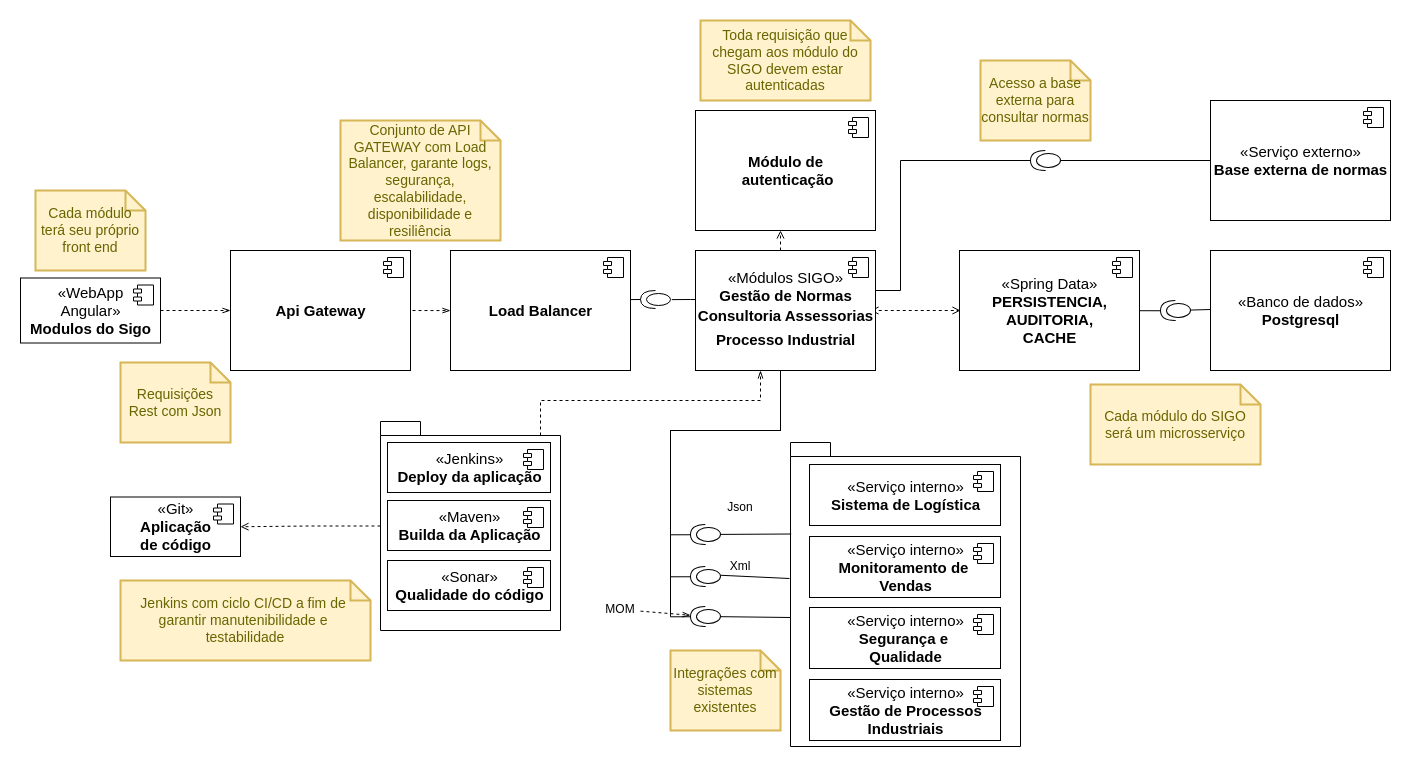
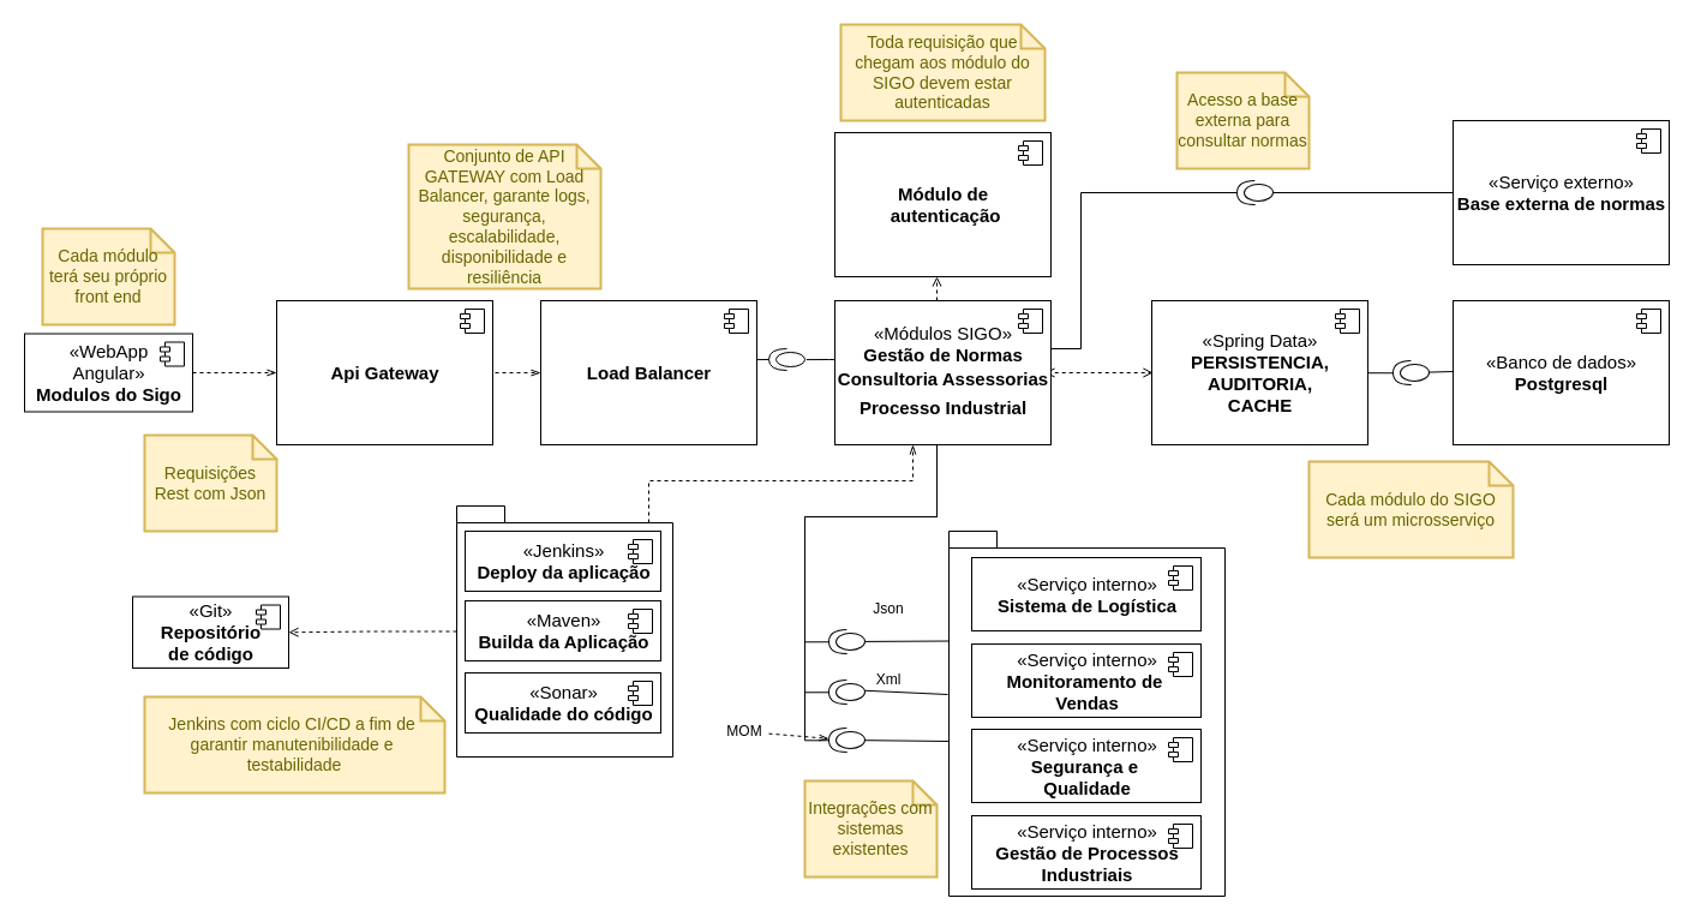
  <mxCell id="0" />
  <mxCell id="1" parent="0" />
  <mxCell id="2" value="" style="edgeStyle=orthogonalEdgeStyle;rounded=0;orthogonalLoop=1;jettySize=auto;html=1;dashed=1;" edge="1" parent="1"><mxGeometry relative="1" as="geometry"><mxPoint x="627.5" y="309" as="sourcePoint" /></mxGeometry></mxCell>
  <mxCell id="3" style="edgeStyle=none;rounded=0;orthogonalLoop=1;jettySize=auto;html=1;entryX=0;entryY=0.5;entryDx=10;entryDy=0;entryPerimeter=0;dashed=1;startArrow=none;startFill=0;endArrow=openThin;endFill=0;" edge="1" parent="1"><mxGeometry relative="1" as="geometry"><mxPoint x="160" y="310" as="sourcePoint" /><mxPoint x="230" y="310" as="targetPoint" /></mxGeometry></mxCell>
  <mxCell id="4" value="" style="edgeStyle=orthogonalEdgeStyle;rounded=0;orthogonalLoop=1;jettySize=auto;html=1;dashed=1;" edge="1" parent="1"><mxGeometry relative="1" as="geometry"><mxPoint x="627.5" y="509" as="sourcePoint" /></mxGeometry></mxCell>
  <mxCell id="5" style="edgeStyle=orthogonalEdgeStyle;rounded=0;orthogonalLoop=1;jettySize=auto;html=1;dashed=1;startArrow=none;startFill=0;endArrow=open;endFill=0;entryX=1;entryY=0.5;entryDx=0;entryDy=0;" edge="1" parent="1" source="7" target="41"><mxGeometry relative="1" as="geometry"><mxPoint x="250" y="526" as="targetPoint" /></mxGeometry></mxCell>
  <mxCell id="6" style="edgeStyle=orthogonalEdgeStyle;rounded=0;orthogonalLoop=1;jettySize=auto;html=1;dashed=1;startArrow=none;startFill=0;endArrow=openThin;endFill=0;" edge="1" parent="1"><mxGeometry relative="1" as="geometry"><mxPoint x="540" y="531" as="sourcePoint" /><mxPoint x="760" y="370" as="targetPoint" /><Array as="points"><mxPoint x="540" y="400" /><mxPoint x="760" y="400" /></Array></mxGeometry></mxCell>
  <mxCell id="7" value="" style="shape=folder;fontStyle=1;spacingTop=10;tabWidth=40;tabHeight=14;tabPosition=left;html=1;" vertex="1" parent="1"><mxGeometry x="380" y="421" width="180" height="209" as="geometry" /></mxCell>
  <mxCell id="8" value="" style="shape=folder;fontStyle=1;spacingTop=10;tabWidth=40;tabHeight=14;tabPosition=left;html=1;" vertex="1" parent="1"><mxGeometry x="790" y="442" width="230" height="304" as="geometry" /></mxCell>
  <mxCell id="9" value="" style="rounded=0;orthogonalLoop=1;jettySize=auto;html=1;startArrow=none;startFill=0;endArrow=none;endFill=0;entryX=0.003;entryY=0.301;entryDx=0;entryDy=0;entryPerimeter=0;" edge="1" parent="1" source="10" target="8"><mxGeometry relative="1" as="geometry"><mxPoint x="792" y="539" as="targetPoint" /></mxGeometry></mxCell>
  <mxCell id="10" value="" style="shape=providedRequiredInterface;html=1;verticalLabelPosition=bottom;rotation=-1;direction=west;" vertex="1" parent="1"><mxGeometry x="690" y="524" width="30" height="20" as="geometry" /></mxCell>
  <mxCell id="11" value="" style="rounded=0;orthogonalLoop=1;jettySize=auto;html=1;startArrow=none;startFill=0;endArrow=none;endFill=0;" edge="1" parent="1"><mxGeometry relative="1" as="geometry"><mxPoint x="720.016" y="574.772" as="sourcePoint" /><mxPoint x="789" y="578" as="targetPoint" /></mxGeometry></mxCell>
  <mxCell id="12" value="" style="shape=providedRequiredInterface;html=1;verticalLabelPosition=bottom;rotation=-1;direction=west;" vertex="1" parent="1"><mxGeometry x="690" y="566" width="30" height="20" as="geometry" /></mxCell>
  <mxCell id="13" value="" style="rounded=0;orthogonalLoop=1;jettySize=auto;html=1;startArrow=none;startFill=0;endArrow=none;endFill=0;" edge="1" parent="1" source="14"><mxGeometry relative="1" as="geometry"><mxPoint x="790" y="617" as="targetPoint" /></mxGeometry></mxCell>
  <mxCell id="14" value="" style="shape=providedRequiredInterface;html=1;verticalLabelPosition=bottom;rotation=-1;direction=west;" vertex="1" parent="1"><mxGeometry x="690" y="606" width="30" height="20" as="geometry" /></mxCell>
  <mxCell id="15" style="edgeStyle=orthogonalEdgeStyle;rounded=0;orthogonalLoop=1;jettySize=auto;html=1;entryX=1;entryY=0.5;entryDx=0;entryDy=0;entryPerimeter=0;startArrow=none;startFill=0;endArrow=none;endFill=0;" edge="1" parent="1" target="10"><mxGeometry relative="1" as="geometry"><mxPoint x="780" y="370" as="sourcePoint" /><Array as="points"><mxPoint x="780" y="430" /><mxPoint x="670" y="430" /><mxPoint x="670" y="534" /></Array></mxGeometry></mxCell>
  <mxCell id="16" style="edgeStyle=orthogonalEdgeStyle;rounded=0;orthogonalLoop=1;jettySize=auto;html=1;entryX=1;entryY=0.5;entryDx=0;entryDy=0;entryPerimeter=0;startArrow=none;startFill=0;endArrow=none;endFill=0;" edge="1" parent="1" target="12"><mxGeometry relative="1" as="geometry"><mxPoint x="780" y="370" as="sourcePoint" /><Array as="points"><mxPoint x="780" y="430" /><mxPoint x="670" y="430" /><mxPoint x="670" y="576" /></Array></mxGeometry></mxCell>
  <mxCell id="17" style="edgeStyle=orthogonalEdgeStyle;rounded=0;orthogonalLoop=1;jettySize=auto;html=1;entryX=1;entryY=0.5;entryDx=0;entryDy=0;entryPerimeter=0;startArrow=none;startFill=0;endArrow=none;endFill=0;" edge="1" parent="1" target="14"><mxGeometry relative="1" as="geometry"><mxPoint x="780" y="370" as="sourcePoint" /><Array as="points"><mxPoint x="780" y="430" /><mxPoint x="670" y="430" /><mxPoint x="670" y="616" /></Array></mxGeometry></mxCell>
  <mxCell id="18" style="rounded=0;orthogonalLoop=1;jettySize=auto;html=1;entryX=-0.043;entryY=0.382;entryDx=0;entryDy=0;entryPerimeter=0;startArrow=none;startFill=0;endArrow=none;endFill=0;exitX=0.056;exitY=0.426;exitDx=0;exitDy=0;exitPerimeter=0;" edge="1" parent="1"><mxGeometry relative="1" as="geometry"><mxPoint x="700.08" y="299.12" as="sourcePoint" /><mxPoint x="671.29" y="299.124" as="targetPoint" /><Array as="points"><mxPoint x="690" y="299" /></Array></mxGeometry></mxCell>
  <mxCell id="19" value="" style="edgeStyle=none;rounded=0;orthogonalLoop=1;jettySize=auto;html=1;startArrow=none;startFill=0;endArrow=open;endFill=0;dashed=1;" edge="1" parent="1"><mxGeometry relative="1" as="geometry"><mxPoint x="780" y="250" as="sourcePoint" /><mxPoint x="780" y="230" as="targetPoint" /></mxGeometry></mxCell>
  <mxCell id="20" value="" style="edgeStyle=none;rounded=0;orthogonalLoop=1;jettySize=auto;html=1;startArrow=open;startFill=0;endArrow=open;endFill=0;entryX=0;entryY=0.5;entryDx=10;entryDy=0;entryPerimeter=0;dashed=1;" edge="1" parent="1"><mxGeometry relative="1" as="geometry"><mxPoint x="870" y="310" as="sourcePoint" /><mxPoint x="960" y="310" as="targetPoint" /></mxGeometry></mxCell>
  <mxCell id="21" value="" style="shape=providedRequiredInterface;html=1;verticalLabelPosition=bottom;rotation=0;direction=west;" vertex="1" parent="1"><mxGeometry x="640" y="290" width="30" height="18" as="geometry" /></mxCell>
  <mxCell id="22" value="Json" style="text;html=1;strokeColor=none;fillColor=none;align=center;verticalAlign=middle;whiteSpace=wrap;rounded=0;" vertex="1" parent="1"><mxGeometry x="720" y="497" width="40" height="20" as="geometry" /></mxCell>
  <mxCell id="23" value="Xml" style="text;html=1;strokeColor=none;fillColor=none;align=center;verticalAlign=middle;whiteSpace=wrap;rounded=0;" vertex="1" parent="1"><mxGeometry x="720" y="556" width="40" height="20" as="geometry" /></mxCell>
  <mxCell id="24" value="" style="edgeStyle=none;rounded=0;orthogonalLoop=1;jettySize=auto;html=1;dashed=1;startArrow=none;startFill=0;endArrow=openThin;endFill=0;" edge="1" parent="1" source="25" target="14"><mxGeometry relative="1" as="geometry" /></mxCell>
  <mxCell id="25" value="MOM" style="text;html=1;strokeColor=none;fillColor=none;align=center;verticalAlign=middle;whiteSpace=wrap;rounded=0;" vertex="1" parent="1"><mxGeometry x="600" y="598" width="40" height="22" as="geometry" /></mxCell>
  <mxCell id="26" value="Toda requisição que chegam aos módulo do SIGO devem estar autenticadas" style="shape=note;strokeWidth=2;fontSize=14;size=20;whiteSpace=wrap;html=1;fillColor=#fff2cc;strokeColor=#d6b656;fontColor=#666600;" vertex="1" parent="1"><mxGeometry x="700" y="20" width="170" height="80" as="geometry" /></mxCell>
  <mxCell id="27" value="Conjunto de API GATEWAY com Load Balancer, garante logs, segurança, escalabilidade, disponibilidade e resiliência" style="shape=note;strokeWidth=2;fontSize=14;size=20;whiteSpace=wrap;html=1;fillColor=#fff2cc;strokeColor=#d6b656;fontColor=#666600;" vertex="1" parent="1"><mxGeometry x="340" y="120" width="160" height="120" as="geometry" /></mxCell>
  <mxCell id="28" value="Integrações com sistemas existentes" style="shape=note;strokeWidth=2;fontSize=14;size=20;whiteSpace=wrap;html=1;fillColor=#fff2cc;strokeColor=#d6b656;fontColor=#666600;" vertex="1" parent="1"><mxGeometry x="670" y="650" width="110.0" height="80" as="geometry" /></mxCell>
  <mxCell id="29" style="edgeStyle=none;rounded=0;orthogonalLoop=1;jettySize=auto;html=1;entryX=0;entryY=0;entryDx=0;entryDy=50;entryPerimeter=0;dashed=1;startArrow=none;startFill=0;endArrow=openThin;endFill=0;exitX=1;exitY=0.5;exitDx=0;exitDy=0;" edge="1" parent="1"><mxGeometry relative="1" as="geometry"><mxPoint x="400" y="310" as="sourcePoint" /><mxPoint x="450" y="310.09" as="targetPoint" /></mxGeometry></mxCell>
  <mxCell id="30" value="Jenkins com ciclo CI/CD a fim de&amp;nbsp;&lt;br&gt;garantir manutenibilidade e&amp;nbsp;&lt;br&gt;testabilidade" style="shape=note;strokeWidth=2;fontSize=14;size=20;whiteSpace=wrap;html=1;fillColor=#fff2cc;strokeColor=#d6b656;fontColor=#666600;" vertex="1" parent="1"><mxGeometry x="120" y="580" width="250" height="80" as="geometry" /></mxCell>
  <mxCell id="31" style="edgeStyle=none;rounded=0;orthogonalLoop=1;jettySize=auto;html=1;entryX=1;entryY=0.5;entryDx=0;entryDy=0;entryPerimeter=0;startArrow=none;startFill=0;endArrow=none;endFill=0;" edge="1" parent="1" target="34"><mxGeometry relative="1" as="geometry"><mxPoint x="1130" y="310.196" as="sourcePoint" /></mxGeometry></mxCell>
  <mxCell id="32" style="edgeStyle=none;rounded=0;orthogonalLoop=1;jettySize=auto;html=1;entryX=1;entryY=0.5;entryDx=0;entryDy=0;entryPerimeter=0;startArrow=none;startFill=0;endArrow=none;endFill=0;exitX=0.997;exitY=0.41;exitDx=0;exitDy=0;exitPerimeter=0;" edge="1" parent="1" target="21"><mxGeometry relative="1" as="geometry"><mxPoint x="619.46" y="299.2" as="sourcePoint" /></mxGeometry></mxCell>
  <mxCell id="33" value="" style="rounded=0;orthogonalLoop=1;jettySize=auto;html=1;startArrow=none;startFill=0;endArrow=none;endFill=0;" edge="1" parent="1" source="34"><mxGeometry relative="1" as="geometry"><mxPoint x="1210" y="309" as="targetPoint" /></mxGeometry></mxCell>
  <mxCell id="34" value="" style="shape=providedRequiredInterface;html=1;verticalLabelPosition=bottom;rotation=-1;direction=west;" vertex="1" parent="1"><mxGeometry x="1160" y="300" width="30" height="20" as="geometry" /></mxCell>
  <mxCell id="35" value="Requisições Rest com Json" style="shape=note;strokeWidth=2;fontSize=14;size=20;whiteSpace=wrap;html=1;fillColor=#fff2cc;strokeColor=#d6b656;fontColor=#666600;" vertex="1" parent="1"><mxGeometry x="120" y="362" width="110.0" height="80" as="geometry" /></mxCell>
  <mxCell id="36" value="" style="edgeStyle=none;rounded=0;orthogonalLoop=1;jettySize=auto;html=1;startArrow=none;startFill=0;endArrow=none;endFill=0;entryX=0.056;entryY=0.5;entryDx=0;entryDy=0;entryPerimeter=0;" edge="1" parent="1" source="38"><mxGeometry relative="1" as="geometry"><mxPoint x="1210.08" y="160" as="targetPoint" /></mxGeometry></mxCell>
  <mxCell id="37" style="edgeStyle=orthogonalEdgeStyle;rounded=0;orthogonalLoop=1;jettySize=auto;html=1;startArrow=none;startFill=0;endArrow=none;endFill=0;entryX=1;entryY=0.25;entryDx=0;entryDy=0;" edge="1" parent="1" source="38"><mxGeometry relative="1" as="geometry"><mxPoint x="870" y="280" as="targetPoint" /><Array as="points"><mxPoint x="900" y="160" /><mxPoint x="900" y="290" /><mxPoint x="870" y="290" /></Array></mxGeometry></mxCell>
  <mxCell id="38" value="" style="shape=providedRequiredInterface;html=1;verticalLabelPosition=bottom;rotation=-1;direction=west;" vertex="1" parent="1"><mxGeometry x="1030" y="150" width="30" height="20" as="geometry" /></mxCell>
  <mxCell id="39" value="Cada módulo do SIGO será um microsserviço" style="shape=note;strokeWidth=2;fontSize=14;size=20;whiteSpace=wrap;html=1;fillColor=#fff2cc;strokeColor=#d6b656;fontColor=#666600;" vertex="1" parent="1"><mxGeometry x="1090" y="384" width="170" height="80" as="geometry" /></mxCell>
  <mxCell id="40" value="Acesso a base externa para consultar normas" style="shape=note;strokeWidth=2;fontSize=14;size=20;whiteSpace=wrap;html=1;fillColor=#fff2cc;strokeColor=#d6b656;fontColor=#666600;" vertex="1" parent="1"><mxGeometry x="980" y="60" width="110.0" height="80" as="geometry" /></mxCell>
- <mxCell id="41" value="&lt;font style=&quot;font-size: 15px&quot;&gt;«Git»&lt;br&gt;&lt;b&gt;Aplicação &lt;br&gt;de código&lt;/b&gt;&lt;/font&gt;" style="html=1;dropTarget=0;sketch=0;" vertex="1" parent="1"><mxGeometry x="110" y="496.5" width="130" height="59.5" as="geometry" /></mxCell>
+ <mxCell id="41" value="&lt;font style=&quot;font-size: 15px&quot;&gt;«Git»&lt;br&gt;&lt;b&gt;Repositório &lt;br&gt;de código&lt;/b&gt;&lt;/font&gt;" style="html=1;dropTarget=0;sketch=0;" vertex="1" parent="1"><mxGeometry x="110" y="496.5" width="130" height="59.5" as="geometry" /></mxCell>
  <mxCell id="42" value="" style="shape=module;jettyWidth=8;jettyHeight=4;" vertex="1" parent="41"><mxGeometry x="1" width="20" height="20" relative="1" as="geometry"><mxPoint x="-27" y="7" as="offset" /></mxGeometry></mxCell>
  <mxCell id="43" value="&lt;font style=&quot;font-size: 15px&quot;&gt;«Jenkins»&lt;br&gt;&lt;b&gt;Deploy da aplicação&lt;/b&gt;&lt;/font&gt;" style="html=1;dropTarget=0;sketch=0;" vertex="1" parent="1"><mxGeometry x="387" y="442" width="163" height="50" as="geometry" /></mxCell>
  <mxCell id="44" value="" style="shape=module;jettyWidth=8;jettyHeight=4;" vertex="1" parent="43"><mxGeometry x="1" width="20" height="20" relative="1" as="geometry"><mxPoint x="-27" y="7" as="offset" /></mxGeometry></mxCell>
  <mxCell id="45" value="&lt;font style=&quot;font-size: 15px&quot;&gt;«Maven»&lt;br&gt;&lt;b&gt;Builda da Aplicação&lt;/b&gt;&lt;/font&gt;" style="html=1;dropTarget=0;sketch=0;" vertex="1" parent="1"><mxGeometry x="387" y="500" width="163" height="50" as="geometry" /></mxCell>
  <mxCell id="46" value="" style="shape=module;jettyWidth=8;jettyHeight=4;" vertex="1" parent="45"><mxGeometry x="1" width="20" height="20" relative="1" as="geometry"><mxPoint x="-27" y="7" as="offset" /></mxGeometry></mxCell>
  <mxCell id="47" value="&lt;font style=&quot;font-size: 15px&quot;&gt;«Sonar»&lt;br&gt;&lt;b&gt;Qualidade do código&lt;/b&gt;&lt;/font&gt;" style="html=1;dropTarget=0;sketch=0;" vertex="1" parent="1"><mxGeometry x="387" y="560" width="163" height="50" as="geometry" /></mxCell>
  <mxCell id="48" value="" style="shape=module;jettyWidth=8;jettyHeight=4;" vertex="1" parent="47"><mxGeometry x="1" width="20" height="20" relative="1" as="geometry"><mxPoint x="-27" y="7" as="offset" /></mxGeometry></mxCell>
  <mxCell id="49" value="«Serviço interno»&lt;br style=&quot;font-size: 15px&quot;&gt;&lt;b style=&quot;font-size: 15px&quot;&gt;Sistema de Logística&lt;/b&gt;" style="html=1;dropTarget=0;sketch=0;fontSize=15;" vertex="1" parent="1"><mxGeometry x="809" y="464" width="191" height="61" as="geometry" /></mxCell>
  <mxCell id="50" value="" style="shape=module;jettyWidth=8;jettyHeight=4;" vertex="1" parent="49"><mxGeometry x="1" width="20" height="20" relative="1" as="geometry"><mxPoint x="-27" y="7" as="offset" /></mxGeometry></mxCell>
  <mxCell id="51" value="«Serviço interno»&lt;br style=&quot;font-size: 15px&quot;&gt;&lt;b style=&quot;font-size: 15px&quot;&gt;Monitoramento de&amp;nbsp;&lt;br style=&quot;font-size: 15px&quot;&gt;Vendas&lt;br style=&quot;font-size: 15px&quot;&gt;&lt;/b&gt;" style="html=1;dropTarget=0;sketch=0;fontSize=15;" vertex="1" parent="1"><mxGeometry x="809" y="536" width="191" height="61" as="geometry" /></mxCell>
  <mxCell id="52" value="" style="shape=module;jettyWidth=8;jettyHeight=4;" vertex="1" parent="51"><mxGeometry x="1" width="20" height="20" relative="1" as="geometry"><mxPoint x="-27" y="7" as="offset" /></mxGeometry></mxCell>
  <mxCell id="53" value="«Serviço interno»&lt;br style=&quot;font-size: 15px&quot;&gt;&lt;b style=&quot;font-size: 15px&quot;&gt;Segurança e&amp;nbsp;&lt;br style=&quot;font-size: 15px&quot;&gt;Qualidade&lt;br style=&quot;font-size: 15px&quot;&gt;&lt;/b&gt;" style="html=1;dropTarget=0;sketch=0;fontSize=15;" vertex="1" parent="1"><mxGeometry x="809" y="607" width="191" height="61" as="geometry" /></mxCell>
  <mxCell id="54" value="" style="shape=module;jettyWidth=8;jettyHeight=4;" vertex="1" parent="53"><mxGeometry x="1" width="20" height="20" relative="1" as="geometry"><mxPoint x="-27" y="7" as="offset" /></mxGeometry></mxCell>
  <mxCell id="55" value="«Serviço interno»&lt;br style=&quot;font-size: 15px&quot;&gt;&lt;b style=&quot;font-size: 15px&quot;&gt;Gestão de Processos&lt;br style=&quot;font-size: 15px&quot;&gt;Industriais&lt;br style=&quot;font-size: 15px&quot;&gt;&lt;/b&gt;" style="html=1;dropTarget=0;sketch=0;fontSize=15;" vertex="1" parent="1"><mxGeometry x="809" y="679" width="191" height="61" as="geometry" /></mxCell>
  <mxCell id="56" value="" style="shape=module;jettyWidth=8;jettyHeight=4;" vertex="1" parent="55"><mxGeometry x="1" width="20" height="20" relative="1" as="geometry"><mxPoint x="-27" y="7" as="offset" /></mxGeometry></mxCell>
  <mxCell id="57" value="&lt;font style=&quot;font-size: 15px&quot;&gt;«WebApp &lt;br&gt;Angular»&lt;br&gt;&lt;b&gt;Modulos do Sigo&lt;/b&gt;&lt;/font&gt;" style="html=1;dropTarget=0;sketch=0;" vertex="1" parent="1"><mxGeometry x="20" y="277.5" width="140" height="65" as="geometry" /></mxCell>
  <mxCell id="58" value="" style="shape=module;jettyWidth=8;jettyHeight=4;" vertex="1" parent="57"><mxGeometry x="1" width="20" height="20" relative="1" as="geometry"><mxPoint x="-27" y="7" as="offset" /></mxGeometry></mxCell>
  <mxCell id="59" value="&lt;b&gt;&lt;font style=&quot;font-size: 15px&quot;&gt;Api Gateway&lt;/font&gt;&lt;/b&gt;" style="html=1;dropTarget=0;sketch=0;" vertex="1" parent="1"><mxGeometry x="230" y="250" width="180" height="120" as="geometry" /></mxCell>
  <mxCell id="60" value="" style="shape=module;jettyWidth=8;jettyHeight=4;" vertex="1" parent="59"><mxGeometry x="1" width="20" height="20" relative="1" as="geometry"><mxPoint x="-27" y="7" as="offset" /></mxGeometry></mxCell>
  <mxCell id="61" value="&lt;b&gt;&lt;font style=&quot;font-size: 15px&quot;&gt;Load Balancer&lt;/font&gt;&lt;/b&gt;" style="html=1;dropTarget=0;sketch=0;" vertex="1" parent="1"><mxGeometry x="450" y="250" width="180" height="120" as="geometry" /></mxCell>
  <mxCell id="62" value="" style="shape=module;jettyWidth=8;jettyHeight=4;" vertex="1" parent="61"><mxGeometry x="1" width="20" height="20" relative="1" as="geometry"><mxPoint x="-27" y="7" as="offset" /></mxGeometry></mxCell>
  <mxCell id="63" value="&lt;font style=&quot;font-size: 15px&quot;&gt;«Módulos SIGO»&lt;b&gt;&lt;font style=&quot;font-size: 15px&quot;&gt;&lt;br&gt;&lt;/font&gt;&lt;/b&gt;&lt;b&gt;&lt;span style=&quot;line-height: 115%&quot;&gt;Gestão de Normas&lt;br&gt;&lt;/span&gt;&lt;/b&gt;&lt;b style=&quot;text-align: justify ; text-indent: 35.45pt&quot;&gt;&lt;span style=&quot;line-height: 150%&quot;&gt;Consultoria Assessorias&lt;br&gt;&lt;/span&gt;&lt;/b&gt;&lt;b style=&quot;text-align: justify ; text-indent: 35.45pt&quot;&gt;&lt;span style=&quot;line-height: 150%&quot;&gt;Processo Industrial&lt;/span&gt;&lt;/b&gt;&lt;/font&gt;&lt;b style=&quot;text-align: justify ; text-indent: 35.45pt&quot;&gt;&lt;span style=&quot;font-size: 12.0pt ; line-height: 150% ; font-family: &amp;#34;times new roman&amp;#34; , serif&quot;&gt;&lt;br&gt;&lt;/span&gt;&lt;/b&gt;" style="html=1;dropTarget=0;sketch=0;" vertex="1" parent="1"><mxGeometry x="695" y="250" width="180" height="120" as="geometry" /></mxCell>
  <mxCell id="64" value="" style="shape=module;jettyWidth=8;jettyHeight=4;" vertex="1" parent="63"><mxGeometry x="1" width="20" height="20" relative="1" as="geometry"><mxPoint x="-27" y="7" as="offset" /></mxGeometry></mxCell>
  <mxCell id="65" value="&lt;b style=&quot;font-size: 15px&quot;&gt;Módulo de&lt;br&gt;&amp;nbsp;autenticação&lt;/b&gt;" style="html=1;dropTarget=0;sketch=0;" vertex="1" parent="1"><mxGeometry x="695" y="110" width="180" height="120" as="geometry" /></mxCell>
  <mxCell id="66" value="" style="shape=module;jettyWidth=8;jettyHeight=4;" vertex="1" parent="65"><mxGeometry x="1" width="20" height="20" relative="1" as="geometry"><mxPoint x="-27" y="7" as="offset" /></mxGeometry></mxCell>
  <mxCell id="67" value="&lt;span style=&quot;font-size: 15px&quot;&gt;«Serviço externo»&lt;/span&gt;&lt;b&gt;&lt;font style=&quot;font-size: 15px&quot;&gt;&lt;br&gt;Base externa de normas&lt;/font&gt;&lt;/b&gt;" style="html=1;dropTarget=0;sketch=0;" vertex="1" parent="1"><mxGeometry x="1210" y="100" width="180" height="120" as="geometry" /></mxCell>
  <mxCell id="68" value="" style="shape=module;jettyWidth=8;jettyHeight=4;" vertex="1" parent="67"><mxGeometry x="1" width="20" height="20" relative="1" as="geometry"><mxPoint x="-27" y="7" as="offset" /></mxGeometry></mxCell>
  <mxCell id="69" value="&lt;span style=&quot;font-size: 15px&quot;&gt;«Banco de dados»&lt;br&gt;&lt;/span&gt;&lt;b&gt;&lt;font style=&quot;font-size: 15px&quot;&gt;Postgresql&lt;/font&gt;&lt;/b&gt;" style="html=1;dropTarget=0;sketch=0;" vertex="1" parent="1"><mxGeometry x="1210" y="250" width="180" height="120" as="geometry" /></mxCell>
  <mxCell id="70" value="" style="shape=module;jettyWidth=8;jettyHeight=4;" vertex="1" parent="69"><mxGeometry x="1" width="20" height="20" relative="1" as="geometry"><mxPoint x="-27" y="7" as="offset" /></mxGeometry></mxCell>
  <mxCell id="71" value="&lt;font style=&quot;font-size: 15px&quot;&gt;«Spring Data»&lt;br&gt;&lt;span style=&quot;font-weight: 700&quot;&gt;PERSISTENCIA,&lt;/span&gt;&lt;br style=&quot;padding: 0px ; margin: 0px ; font-weight: 700&quot;&gt;&lt;span style=&quot;font-weight: 700&quot;&gt;AUDITORIA,&lt;/span&gt;&lt;br style=&quot;padding: 0px ; margin: 0px ; font-weight: 700&quot;&gt;&lt;span style=&quot;font-weight: 700&quot;&gt;CACHE&lt;/span&gt;&lt;/font&gt;" style="html=1;dropTarget=0;sketch=0;" vertex="1" parent="1"><mxGeometry x="959" y="250" width="180" height="120" as="geometry" /></mxCell>
  <mxCell id="72" value="" style="shape=module;jettyWidth=8;jettyHeight=4;" vertex="1" parent="71"><mxGeometry x="1" width="20" height="20" relative="1" as="geometry"><mxPoint x="-27" y="7" as="offset" /></mxGeometry></mxCell>
  <mxCell id="73" value="Cada módulo terá seu próprio front end" style="shape=note;strokeWidth=2;fontSize=14;size=20;whiteSpace=wrap;html=1;fillColor=#fff2cc;strokeColor=#d6b656;fontColor=#666600;" vertex="1" parent="1"><mxGeometry x="35" y="190" width="110.0" height="80" as="geometry" /></mxCell>
